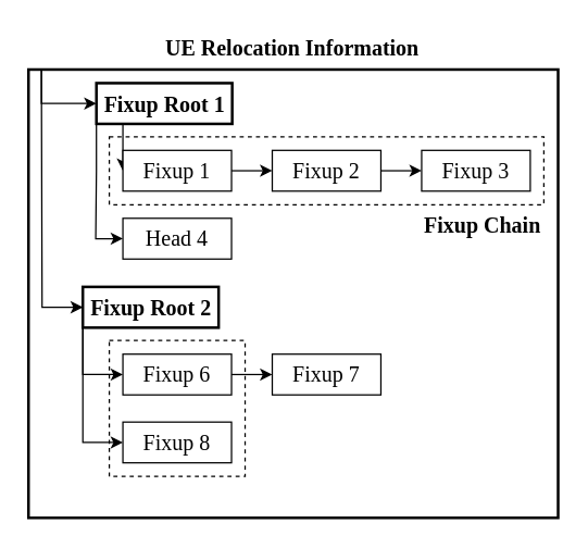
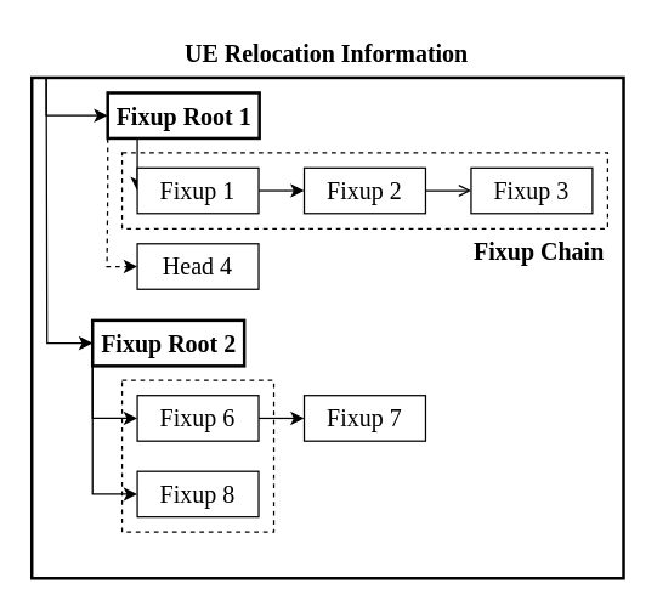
  <mxCell id="0" />
  <mxCell id="1" parent="0" />
  <mxCell id="2" value="" style="rounded=0;whiteSpace=wrap;html=1;fillColor=none;strokeWidth=2;" parent="1" vertex="1"><mxGeometry x="20.5" y="50.5" width="390" height="330" as="geometry" /></mxCell>
  <mxCell id="3" value="" style="rounded=0;whiteSpace=wrap;html=1;fillColor=none;dashed=1;" parent="1" vertex="1"><mxGeometry x="80" y="250" width="100" height="100" as="geometry" /></mxCell>
  <mxCell id="4" value="" style="rounded=0;whiteSpace=wrap;html=1;fillColor=none;dashed=1;" parent="1" vertex="1"><mxGeometry x="80" y="100" width="320" height="50" as="geometry" /></mxCell>
  <mxCell id="5" style="edgeStyle=orthogonalEdgeStyle;rounded=0;orthogonalLoop=1;jettySize=auto;html=1;exitX=0;exitY=1;exitDx=0;exitDy=0;entryX=0;entryY=0.5;entryDx=0;entryDy=0;" parent="1" source="8" target="10" edge="1"><mxGeometry relative="1" as="geometry" /></mxCell>
- <mxCell id="6" style="edgeStyle=orthogonalEdgeStyle;rounded=0;orthogonalLoop=1;jettySize=auto;html=1;exitX=0;exitY=1;exitDx=0;exitDy=0;entryX=0;entryY=0.5;entryDx=0;entryDy=0;" parent="1" source="8" target="11" edge="1"><mxGeometry relative="1" as="geometry" /></mxCell>
+ <mxCell id="6" style="edgeStyle=orthogonalEdgeStyle;rounded=0;orthogonalLoop=1;jettySize=auto;html=1;exitX=0;exitY=1;exitDx=0;exitDy=0;entryX=0;entryY=0.5;entryDx=0;entryDy=0;dashed=1;" parent="1" source="8" target="11" edge="1"><mxGeometry relative="1" as="geometry" /></mxCell>
  <mxCell id="7" style="edgeStyle=orthogonalEdgeStyle;rounded=0;orthogonalLoop=1;jettySize=auto;html=1;exitX=0;exitY=0.5;exitDx=0;exitDy=0;endArrow=none;endFill=0;startArrow=classic;startFill=1;" parent="1" source="8" edge="1"><mxGeometry relative="1" as="geometry"><mxPoint x="30" y="50" as="targetPoint" /><Array as="points"><mxPoint x="30" y="75" /><mxPoint x="30" y="50" /></Array></mxGeometry></mxCell>
  <mxCell id="8" value="&lt;font style=&quot;font-size: 16px;&quot; face=&quot;LMRoman10-Regular&quot;&gt;&lt;b&gt;Fixup Root 1&lt;/b&gt;&lt;/font&gt;" style="rounded=0;whiteSpace=wrap;html=1;strokeWidth=2;" parent="1" vertex="1"><mxGeometry x="70.5" y="60.5" width="100" height="30" as="geometry" /></mxCell>
  <mxCell id="9" style="edgeStyle=orthogonalEdgeStyle;rounded=0;orthogonalLoop=1;jettySize=auto;html=1;exitX=1;exitY=0.5;exitDx=0;exitDy=0;entryX=0;entryY=0.5;entryDx=0;entryDy=0;" parent="1" source="10" target="19" edge="1"><mxGeometry relative="1" as="geometry" /></mxCell>
  <mxCell id="10" value="&lt;font face=&quot;LMRoman10-Regular&quot;&gt;&lt;font size=&quot;3&quot;&gt;Fixup&amp;nbsp;1&lt;/font&gt;&lt;/font&gt;" style="rounded=0;whiteSpace=wrap;html=1;" parent="1" vertex="1"><mxGeometry x="90" y="110" width="80" height="30" as="geometry" /></mxCell>
  <mxCell id="11" value="&lt;font face=&quot;LMRoman10-Regular&quot;&gt;&lt;font size=&quot;3&quot;&gt;Head&amp;nbsp;4&lt;/font&gt;&lt;/font&gt;" style="rounded=0;whiteSpace=wrap;html=1;" parent="1" vertex="1"><mxGeometry x="90" y="160" width="80" height="30" as="geometry" /></mxCell>
  <mxCell id="12" style="edgeStyle=orthogonalEdgeStyle;rounded=0;orthogonalLoop=1;jettySize=auto;html=1;exitX=0;exitY=1;exitDx=0;exitDy=0;entryX=0;entryY=0.5;entryDx=0;entryDy=0;" parent="1" source="15" target="17" edge="1"><mxGeometry relative="1" as="geometry" /></mxCell>
  <mxCell id="13" style="edgeStyle=orthogonalEdgeStyle;rounded=0;orthogonalLoop=1;jettySize=auto;html=1;exitX=0;exitY=1;exitDx=0;exitDy=0;entryX=0;entryY=0.5;entryDx=0;entryDy=0;" parent="1" source="15" target="22" edge="1"><mxGeometry relative="1" as="geometry" /></mxCell>
  <mxCell id="14" style="edgeStyle=orthogonalEdgeStyle;rounded=0;orthogonalLoop=1;jettySize=auto;html=1;exitX=0;exitY=0.5;exitDx=0;exitDy=0;endArrow=none;endFill=0;startArrow=classic;startFill=1;" parent="1" source="15" edge="1"><mxGeometry relative="1" as="geometry"><mxPoint x="30" y="50" as="targetPoint" /></mxGeometry></mxCell>
  <mxCell id="15" value="&lt;font face=&quot;LMRoman10-Regular&quot;&gt;&lt;font size=&quot;3&quot;&gt;&lt;b&gt;Fixup&amp;nbsp;Root 2&lt;/b&gt;&lt;/font&gt;&lt;/font&gt;" style="rounded=0;whiteSpace=wrap;html=1;strokeWidth=2;" parent="1" vertex="1"><mxGeometry x="60.5" y="210.5" width="100" height="30" as="geometry" /></mxCell>
  <mxCell id="16" style="edgeStyle=orthogonalEdgeStyle;rounded=0;orthogonalLoop=1;jettySize=auto;html=1;exitX=1;exitY=0.5;exitDx=0;exitDy=0;entryX=0;entryY=0.5;entryDx=0;entryDy=0;" parent="1" source="17" target="24" edge="1"><mxGeometry relative="1" as="geometry" /></mxCell>
  <mxCell id="17" value="&lt;font face=&quot;LMRoman10-Regular&quot;&gt;&lt;font size=&quot;3&quot;&gt;Fixup&amp;nbsp;6&lt;/font&gt;&lt;/font&gt;" style="rounded=0;whiteSpace=wrap;html=1;" parent="1" vertex="1"><mxGeometry x="90" y="260" width="80" height="30" as="geometry" /></mxCell>
- <mxCell id="18" style="edgeStyle=orthogonalEdgeStyle;rounded=0;orthogonalLoop=1;jettySize=auto;html=1;exitX=1;exitY=0.5;exitDx=0;exitDy=0;entryX=0;entryY=0.5;entryDx=0;entryDy=0;" parent="1" source="19" target="20" edge="1"><mxGeometry relative="1" as="geometry" /></mxCell>
+ <mxCell id="18" style="edgeStyle=orthogonalEdgeStyle;rounded=0;orthogonalLoop=1;jettySize=auto;html=1;exitX=1;exitY=0.5;exitDx=0;exitDy=0;entryX=0;entryY=0.5;entryDx=0;entryDy=0;endArrow=open;" parent="1" source="19" target="20" edge="1"><mxGeometry relative="1" as="geometry" /></mxCell>
  <mxCell id="19" value="&lt;font face=&quot;LMRoman10-Regular&quot;&gt;&lt;font size=&quot;3&quot;&gt;Fixup&amp;nbsp;2&lt;/font&gt;&lt;/font&gt;" style="rounded=0;whiteSpace=wrap;html=1;" parent="1" vertex="1"><mxGeometry x="200" y="110" width="80" height="30" as="geometry" /></mxCell>
  <mxCell id="20" value="&lt;font face=&quot;LMRoman10-Regular&quot;&gt;&lt;font size=&quot;3&quot;&gt;Fixup&amp;nbsp;3&lt;/font&gt;&lt;/font&gt;" style="rounded=0;whiteSpace=wrap;html=1;" parent="1" vertex="1"><mxGeometry x="310" y="110" width="80" height="30" as="geometry" /></mxCell>
  <mxCell id="21" value="&lt;b&gt;Fixup Chain&lt;/b&gt;" style="text;html=1;strokeColor=none;fillColor=none;align=right;verticalAlign=middle;whiteSpace=wrap;rounded=0;fontFamily=LMRoman10-Regular;fontSize=16;fontStyle=0" parent="1" vertex="1"><mxGeometry x="310" y="150" width="90" height="30" as="geometry" /></mxCell>
  <mxCell id="22" value="&lt;font face=&quot;LMRoman10-Regular&quot;&gt;&lt;font size=&quot;3&quot;&gt;Fixup 8&lt;/font&gt;&lt;/font&gt;" style="rounded=0;whiteSpace=wrap;html=1;" parent="1" vertex="1"><mxGeometry x="90" y="310" width="80" height="30" as="geometry" /></mxCell>
  <mxCell id="23" value="&lt;b&gt;UE Relocation Information&lt;/b&gt;" style="text;html=1;strokeColor=none;fillColor=none;align=center;verticalAlign=middle;whiteSpace=wrap;rounded=0;fontFamily=LMRoman10-Regular;fontSize=16;fontColor=default;" parent="1" vertex="1"><mxGeometry x="20" y="20" width="390" height="30" as="geometry" /></mxCell>
  <mxCell id="24" value="&lt;font face=&quot;LMRoman10-Regular&quot;&gt;&lt;font size=&quot;3&quot;&gt;Fixup&amp;nbsp;7&lt;/font&gt;&lt;/font&gt;" style="rounded=0;whiteSpace=wrap;html=1;" parent="1" vertex="1"><mxGeometry x="200" y="260" width="80" height="30" as="geometry" /></mxCell>
